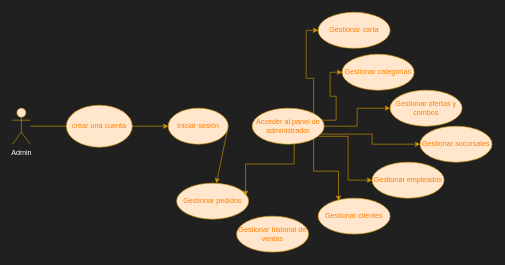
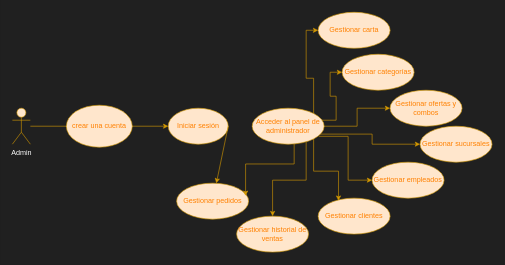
  <mxCell id="0" />
  <mxCell id="1" parent="0" />
  <mxCell id="2" value="Admin" style="shape=umlActor;verticalLabelPosition=bottom;verticalAlign=top;html=1;outlineConnect=0;strokeColor=#d79b00;fillColor=#ffe6cc;fontColor=#FFFFFF;" parent="1" vertex="1"><mxGeometry x="20" y="180" width="30" height="60" as="geometry" /></mxCell>
  <mxCell id="3" value="Iniciar sesión" style="ellipse;whiteSpace=wrap;html=1;strokeColor=#d79b00;fillColor=#ffe6cc;fontColor=#FF8000;labelBorderColor=none;" parent="1" vertex="1"><mxGeometry x="280" y="180" width="100" height="60" as="geometry" /></mxCell>
  <mxCell id="4" value="" style="endArrow=classic;html=1;rounded=0;entryX=0;entryY=0.5;entryDx=0;entryDy=0;strokeColor=#d79b00;fillColor=#ffe6cc;fontColor=#FFFFFF;" parent="1" source="2" target="3" edge="1"><mxGeometry width="50" height="50" relative="1" as="geometry"><mxPoint x="440" y="290" as="sourcePoint" /><mxPoint x="490" y="240" as="targetPoint" /></mxGeometry></mxCell>
  <mxCell id="5" value="" style="edgeStyle=orthogonalEdgeStyle;rounded=0;orthogonalLoop=1;jettySize=auto;html=1;strokeColor=#d79b00;fillColor=#ffe6cc;fontColor=#FF8000;labelBorderColor=none;" parent="1" source="11" target="15" edge="1"><mxGeometry relative="1" as="geometry" /></mxCell>
  <mxCell id="6" style="edgeStyle=orthogonalEdgeStyle;rounded=0;orthogonalLoop=1;jettySize=auto;html=1;entryX=0;entryY=0.5;entryDx=0;entryDy=0;strokeColor=#d79b00;fillColor=#ffe6cc;fontColor=#FF8000;labelBorderColor=none;" parent="1" source="11" target="14" edge="1"><mxGeometry relative="1" as="geometry"><Array as="points"><mxPoint x="560" y="200" /><mxPoint x="560" y="160" /><mxPoint x="550" y="160" /><mxPoint x="550" y="120" /></Array></mxGeometry></mxCell>
  <mxCell id="7" style="edgeStyle=orthogonalEdgeStyle;rounded=0;orthogonalLoop=1;jettySize=auto;html=1;entryX=0;entryY=0.5;entryDx=0;entryDy=0;exitX=1;exitY=0;exitDx=0;exitDy=0;strokeColor=#d79b00;fillColor=#ffe6cc;fontColor=#FF8000;labelBorderColor=none;" parent="1" source="11" target="13" edge="1"><mxGeometry relative="1" as="geometry" /></mxCell>
  <mxCell id="8" style="edgeStyle=orthogonalEdgeStyle;rounded=0;orthogonalLoop=1;jettySize=auto;html=1;entryX=0;entryY=0.5;entryDx=0;entryDy=0;exitX=0.928;exitY=0.72;exitDx=0;exitDy=0;exitPerimeter=0;strokeColor=#d79b00;fillColor=#ffe6cc;fontColor=#FF8000;labelBorderColor=none;" parent="1" source="11" target="16" edge="1"><mxGeometry relative="1" as="geometry" /></mxCell>
  <mxCell id="9" style="edgeStyle=orthogonalEdgeStyle;rounded=0;orthogonalLoop=1;jettySize=auto;html=1;entryX=0;entryY=0.5;entryDx=0;entryDy=0;exitX=0.928;exitY=0.781;exitDx=0;exitDy=0;exitPerimeter=0;strokeColor=#d79b00;fillColor=#ffe6cc;fontColor=#FF8000;labelBorderColor=none;" parent="1" source="11" target="17" edge="1"><mxGeometry relative="1" as="geometry" /></mxCell>
+ <mxCell id="10" style="edgeStyle=orthogonalEdgeStyle;rounded=0;orthogonalLoop=1;jettySize=auto;html=1;entryX=0.5;entryY=0;entryDx=0;entryDy=0;strokeColor=#d79b00;fillColor=#ffe6cc;fontColor=#FF8000;labelBorderColor=none;" parent="1" source="11" target="20" edge="1"><mxGeometry relative="1" as="geometry"><Array as="points"><mxPoint x="510" y="300" /><mxPoint x="454" y="300" /></Array></mxGeometry></mxCell>
  <mxCell id="11" value="Acceder al panel de administrador" style="ellipse;whiteSpace=wrap;html=1;strokeColor=#d79b00;fillColor=#ffe6cc;fontColor=#FF8000;labelBorderColor=none;" parent="1" vertex="1"><mxGeometry x="420" y="180" width="120" height="60" as="geometry" /></mxCell>
  <mxCell id="12" value="" style="endArrow=classic;html=1;rounded=0;exitX=1;exitY=0.5;exitDx=0;exitDy=0;strokeColor=#d79b00;fillColor=#ffe6cc;fontColor=#FF8000;labelBorderColor=none;" parent="1" source="3" target="22" edge="1"><mxGeometry width="50" height="50" relative="1" as="geometry"><mxPoint x="500" y="240" as="sourcePoint" /><mxPoint x="550" y="190" as="targetPoint" /></mxGeometry></mxCell>
  <mxCell id="13" value="Gestionar carta" style="ellipse;whiteSpace=wrap;html=1;strokeColor=#d79b00;fillColor=#ffe6cc;fontColor=#FF8000;labelBorderColor=none;" parent="1" vertex="1"><mxGeometry x="530" y="20" width="120" height="60" as="geometry" /></mxCell>
  <mxCell id="14" value="Gestionar categorías&lt;span style=&quot;font-family: monospace; font-size: 0px; text-align: start; text-wrap-mode: nowrap;&quot;&gt;%3CmxGraphModel%3E%3Croot%3E%3CmxCell%20id%3D%220%22%2F%3E%3CmxCell%20id%3D%221%22%20parent%3D%220%22%2F%3E%3CmxCell%20id%3D%222%22%20value%3D%22Gestionar%20carta%22%20style%3D%22ellipse%3BwhiteSpace%3Dwrap%3Bhtml%3D1%3B%22%20vertex%3D%221%22%20parent%3D%221%22%3E%3CmxGeometry%20x%3D%22470%22%20y%3D%22110%22%20width%3D%22120%22%20height%3D%2260%22%20as%3D%22geometry%22%2F%3E%3C%2FmxCell%3E%3C%2Froot%3E%3C%2FmxGraphModel%3E&lt;/span&gt;" style="ellipse;whiteSpace=wrap;html=1;strokeColor=#d79b00;fillColor=#ffe6cc;fontColor=#FF8000;labelBorderColor=none;" parent="1" vertex="1"><mxGeometry x="570" y="90" width="120" height="60" as="geometry" /></mxCell>
  <mxCell id="15" value="Gestionar ofertas y combos&lt;span style=&quot;font-family: monospace; font-size: 0px; text-align: start; text-wrap-mode: nowrap;&quot;&gt;%3CmxGraphModel%3E%3Croot%3E%3CmxCell%20id%3D%220%22%2F%3E%3CmxCell%20id%3D%221%22%20parent%3D%220%22%2F%3E%3CmxCell%20id%3D%222%22%20value%3D%22Gestionar%20carta%22%20style%3D%22ellipse%3BwhiteSpace%3Dwrap%3Bhtml%3D1%3B%22%20vertex%3D%221%22%20parent%3D%221%22%3E%3CmxGeometry%20x%3D%22470%22%20y%3D%22110%22%20width%3D%22120%22%20height%3D%2260%22%20as%3D%22geometry%22%2F%3E%3C%2FmxCell%3E%3C%2Froot%3E%3C%2FmxGraphModel%3E&lt;/span&gt;" style="ellipse;whiteSpace=wrap;html=1;strokeColor=#d79b00;fillColor=#ffe6cc;fontColor=#FF8000;labelBorderColor=none;" parent="1" vertex="1"><mxGeometry x="650" y="150" width="120" height="60" as="geometry" /></mxCell>
  <mxCell id="16" value="Gestionar sucursales&lt;span style=&quot;font-family: monospace; font-size: 0px; text-align: start; text-wrap-mode: nowrap;&quot;&gt;3CmxGraphModel%3E%3Croot%3E%3CmxCell%20id%3D%220%22%2F%3E%3CmxCell%20id%3D%221%22%20parent%3D%220%22%2F%3E%3CmxCell%20id%3D%222%22%20value%3D%22Gestionar%20carta%22%20style%3D%22ellipse%3BwhiteSpace%3Dwrap%3Bhtml%3D1%3B%22%20vertex%3D%221%22%20parent%3D%221%22%3E%3CmxGeometry%20x%3D%22470%22%20y%3D%22110%22%20width%3D%22120%22%20height%3D%2260%22%20as%3D%22geometry%22%2F%3E%3C%2FmxCell%3E%3C%2Froot%3E%3C%2FmxGraphModel%3E&lt;/span&gt;" style="ellipse;whiteSpace=wrap;html=1;strokeColor=#d79b00;fillColor=#ffe6cc;fontColor=#FF8000;labelBorderColor=none;" parent="1" vertex="1"><mxGeometry x="700" y="210" width="120" height="60" as="geometry" /></mxCell>
  <mxCell id="17" value="Gestionar empleados&lt;span style=&quot;font-family: monospace; font-size: 0px; text-align: start; text-wrap-mode: nowrap;&quot;&gt;3CmxGraphModel%3E%3Croot%3E%3CmxCell%20id%3D%220%22%2F%3E%3CmxCell%20id%3D%221%22%20parent%3D%220%22%2F%3E%3CmxCell%20id%3D%222%22%20value%3D%22Gestionar%20carta%22%20style%3D%22ellipse%3BwhiteSpace%3Dwrap%3Bhtml%3D1%3B%22%20vertex%3D%221%22%20parent%3D%221%22%3E%3CmxGeometry%20x%3D%22470%22%20y%3D%22110%22%20width%3D%22120%22%20height%3D%2260%22%20as%3D%22geometry%22%2F%3E%3C%2FmxCell%3E%3C%2Froot%3E%3C%2FmxGraphModel%3E&lt;/span&gt;" style="ellipse;whiteSpace=wrap;html=1;strokeColor=#d79b00;fillColor=#ffe6cc;fontColor=#FF8000;labelBorderColor=none;" parent="1" vertex="1"><mxGeometry x="620" y="270" width="120" height="60" as="geometry" /></mxCell>
  <mxCell id="18" value="Gestionar clientes&lt;span style=&quot;font-family: monospace; font-size: 0px; text-align: start; text-wrap-mode: nowrap;&quot;&gt;3CmxGraphModel%3E%3Croot%3E%3CmxCell%20id%3D%220%22%2F%3E%3CmxCell%20id%3D%221%22%20parent%3D%220%22%2F%3E%3CmxCell%20id%3D%222%22%20value%3D%22Gestionar%20carta%22%20style%3D%22ellipse%3BwhiteSpace%3Dwrap%3Bhtml%3D1%3B%22%20vertex%3D%221%22%20parent%3D%221%22%3E%3CmxGeometry%20x%3D%22470%22%20y%3D%22110%22%20width%3D%22120%22%20height%3D%2260%22%20as%3D%22geometry%22%2F%3E%3C%2FmxCell%3E%3C%2Froot%3E%3C%2FmxGraphModel%3E&lt;/span&gt;" style="ellipse;whiteSpace=wrap;html=1;strokeColor=#d79b00;fillColor=#ffe6cc;fontColor=#FF8000;labelBorderColor=none;" parent="1" vertex="1"><mxGeometry x="530" y="330" width="120" height="60" as="geometry" /></mxCell>
  <mxCell id="19" style="edgeStyle=orthogonalEdgeStyle;rounded=0;orthogonalLoop=1;jettySize=auto;html=1;entryX=0.283;entryY=0.072;entryDx=0;entryDy=0;entryPerimeter=0;exitX=1;exitY=1;exitDx=0;exitDy=0;strokeColor=#d79b00;fillColor=#ffe6cc;fontColor=#FF8000;labelBorderColor=none;" parent="1" source="11" target="18" edge="1"><mxGeometry relative="1" as="geometry" /></mxCell>
  <mxCell id="20" value="Gestionar historial de ventas" style="ellipse;whiteSpace=wrap;html=1;strokeColor=#d79b00;fillColor=#ffe6cc;fontColor=#FF8000;labelBorderColor=none;" parent="1" vertex="1"><mxGeometry x="394" y="360" width="120" height="60" as="geometry" /></mxCell>
  <mxCell id="21" value="crear una cuenta" style="ellipse;whiteSpace=wrap;html=1;strokeColor=#d79b00;fillColor=#ffe6cc;fontColor=#FF8000;labelBorderColor=none;" parent="1" vertex="1"><mxGeometry x="110" y="175" width="110" height="70" as="geometry" /></mxCell>
  <mxCell id="22" value="Gestionar pedidos" style="ellipse;whiteSpace=wrap;html=1;strokeColor=#d79b00;fillColor=#ffe6cc;fontColor=#FF8000;labelBorderColor=none;" vertex="1" parent="1"><mxGeometry x="294" y="305" width="120" height="60" as="geometry" /></mxCell>
  <mxCell id="23" style="edgeStyle=orthogonalEdgeStyle;rounded=0;orthogonalLoop=1;jettySize=auto;html=1;entryX=0.958;entryY=0.352;entryDx=0;entryDy=0;entryPerimeter=0;fillColor=#ffe6cc;strokeColor=#d79b00;" edge="1" parent="1" source="11" target="22"><mxGeometry relative="1" as="geometry"><Array as="points"><mxPoint x="490" y="273" /><mxPoint x="409" y="273" /></Array></mxGeometry></mxCell>
